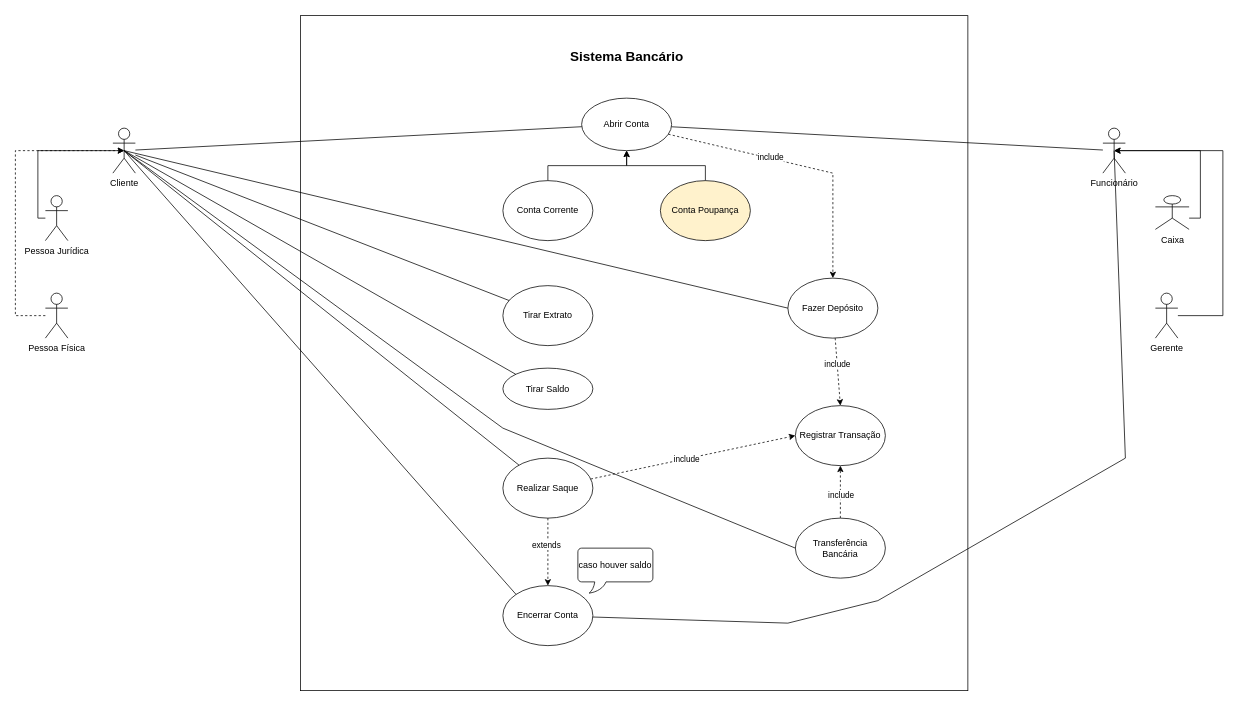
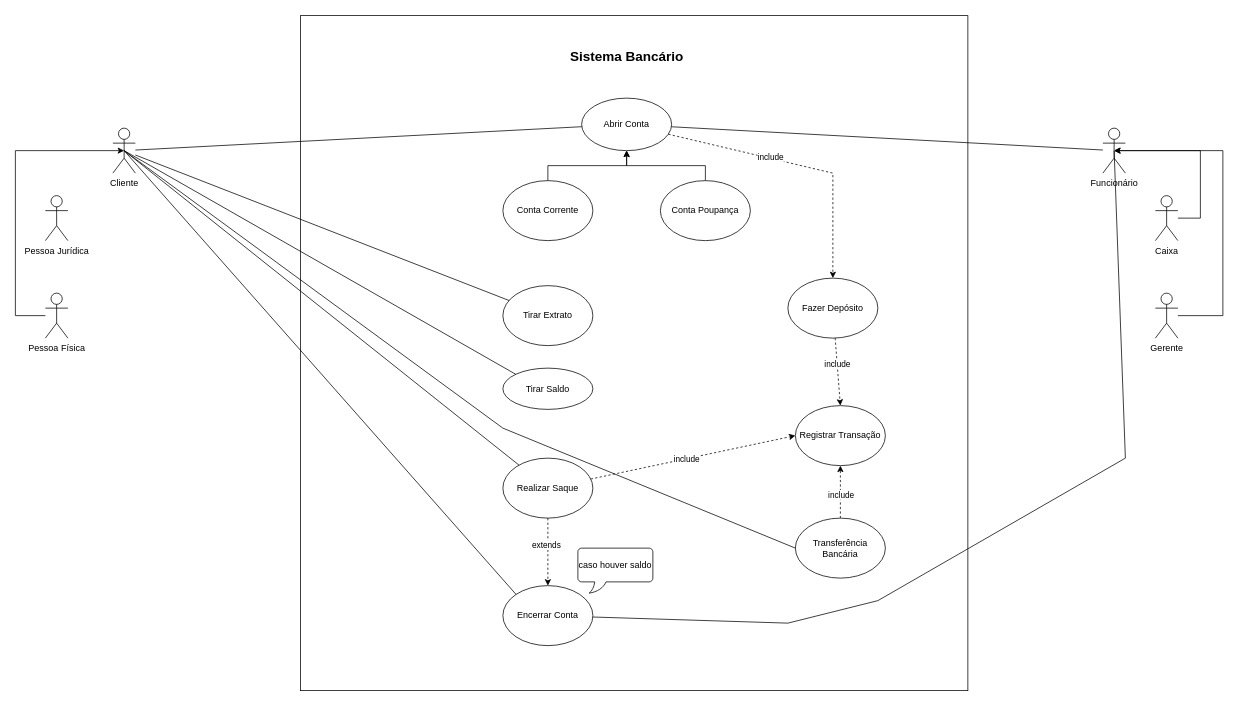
  <mxCell id="0" />
  <mxCell id="1" parent="0" />
  <mxCell id="2" value="Cliente" style="shape=umlActor;verticalLabelPosition=bottom;verticalAlign=top;html=1;outlineConnect=0;points=[[0,0.333,0,0,0],[0,1,0,0,0],[0.25,0.1,0,0,0],[0.5,0,0,0,0],[0.5,0.5,0,0,0],[0.75,0.1,0,0,0],[1,0.333,0,0,0],[1,1,0,0,0]];" parent="1" vertex="1"><mxGeometry x="150" y="170" width="30" height="60" as="geometry" /></mxCell>
  <mxCell id="3" value="Pessoa Física&lt;div&gt;&lt;br&gt;&lt;/div&gt;" style="shape=umlActor;verticalLabelPosition=bottom;verticalAlign=top;html=1;outlineConnect=0;" parent="1" vertex="1"><mxGeometry x="60" y="390" width="30" height="60" as="geometry" /></mxCell>
  <mxCell id="4" value="&lt;div&gt;Pessoa Jurídica&lt;/div&gt;&lt;div&gt;&lt;br&gt;&lt;/div&gt;" style="shape=umlActor;verticalLabelPosition=bottom;verticalAlign=top;html=1;outlineConnect=0;" parent="1" vertex="1"><mxGeometry x="60" y="260" width="30" height="60" as="geometry" /></mxCell>
  <mxCell id="5" value="Funcionário" style="shape=umlActor;verticalLabelPosition=bottom;verticalAlign=top;html=1;outlineConnect=0;" parent="1" vertex="1"><mxGeometry x="1470" y="170" width="30" height="60" as="geometry" /></mxCell>
  <mxCell id="6" value="Gerente" style="shape=umlActor;verticalLabelPosition=bottom;verticalAlign=top;html=1;outlineConnect=0;" parent="1" vertex="1"><mxGeometry x="1540" y="390" width="30" height="60" as="geometry" /></mxCell>
  <mxCell id="7" value="" style="rounded=0;whiteSpace=wrap;html=1;" parent="1" vertex="1"><mxGeometry x="400" y="20" width="890" height="900" as="geometry" /></mxCell>
  <mxCell id="8" value="&lt;b&gt;&lt;font style=&quot;font-size: 18px;&quot;&gt;Sistema Bancário&lt;/font&gt;&lt;/b&gt;" style="text;html=1;align=center;verticalAlign=middle;whiteSpace=wrap;rounded=0;" parent="1" vertex="1"><mxGeometry x="757.5" y="60" width="155" height="30" as="geometry" /></mxCell>
  <mxCell id="9" value="Abrir Conta" style="ellipse;whiteSpace=wrap;html=1;" parent="1" vertex="1"><mxGeometry x="775" y="130" width="120" height="70" as="geometry" /></mxCell>
  <mxCell id="10" style="edgeStyle=orthogonalEdgeStyle;rounded=0;orthogonalLoop=1;jettySize=auto;html=1;" parent="1" source="11" target="9" edge="1"><mxGeometry relative="1" as="geometry" /></mxCell>
  <mxCell id="11" value="Conta Corrente" style="ellipse;whiteSpace=wrap;html=1;" parent="1" vertex="1"><mxGeometry x="670" y="240" width="120" height="80" as="geometry" /></mxCell>
  <mxCell id="12" style="edgeStyle=orthogonalEdgeStyle;rounded=0;orthogonalLoop=1;jettySize=auto;html=1;" parent="1" source="37" target="9" edge="1"><mxGeometry relative="1" as="geometry" /></mxCell>
- <mxCell id="13" value="Caixa" style="shape=umlActor;verticalLabelPosition=bottom;verticalAlign=top;html=1;outlineConnect=0;" parent="1" vertex="1"><mxGeometry x="1540" y="260" width="45" height="45" as="geometry" /></mxCell>
+ <mxCell id="13" value="Caixa" style="shape=umlActor;verticalLabelPosition=bottom;verticalAlign=top;html=1;outlineConnect=0;" parent="1" vertex="1"><mxGeometry x="1540" y="260" width="30" height="60" as="geometry" /></mxCell>
  <mxCell id="14" value="" style="endArrow=none;html=1;rounded=0;" parent="1" source="2" target="9" edge="1"><mxGeometry width="50" height="50" relative="1" as="geometry"><mxPoint x="140" y="840" as="sourcePoint" /><mxPoint x="190" y="790" as="targetPoint" /></mxGeometry></mxCell>
  <mxCell id="15" value="" style="endArrow=none;html=1;rounded=0;" parent="1" source="9" target="5" edge="1"><mxGeometry width="50" height="50" relative="1" as="geometry"><mxPoint x="1400" y="820" as="sourcePoint" /><mxPoint x="1450" y="770" as="targetPoint" /></mxGeometry></mxCell>
  <mxCell id="16" value="Tirar Extrato" style="ellipse;whiteSpace=wrap;html=1;" parent="1" vertex="1"><mxGeometry x="670" y="380" width="120" height="80" as="geometry" /></mxCell>
  <mxCell id="17" value="Tirar Saldo" style="ellipse;whiteSpace=wrap;html=1;" parent="1" vertex="1"><mxGeometry x="670" y="490" width="120" height="55" as="geometry" /></mxCell>
  <mxCell id="18" value="Registrar Transação" style="ellipse;whiteSpace=wrap;html=1;" vertex="1" parent="1"><mxGeometry x="1060" y="540" width="120" height="80" as="geometry" /></mxCell>
  <mxCell id="19" value="Realizar Saque" style="ellipse;whiteSpace=wrap;html=1;" vertex="1" parent="1"><mxGeometry x="670" y="610" width="120" height="80" as="geometry" /></mxCell>
  <mxCell id="20" value="Fazer Depósito" style="ellipse;whiteSpace=wrap;html=1;" vertex="1" parent="1"><mxGeometry x="1050" y="370" width="120" height="80" as="geometry" /></mxCell>
  <mxCell id="21" value="Encerrar Conta" style="ellipse;whiteSpace=wrap;html=1;" vertex="1" parent="1"><mxGeometry x="670" y="780" width="120" height="80" as="geometry" /></mxCell>
  <mxCell id="22" value="" style="endArrow=none;html=1;rounded=0;" edge="1" parent="1" source="2" target="16"><mxGeometry width="50" height="50" relative="1" as="geometry"><mxPoint x="430" y="990" as="sourcePoint" /><mxPoint x="480" y="940" as="targetPoint" /></mxGeometry></mxCell>
  <mxCell id="23" value="" style="endArrow=none;html=1;rounded=0;entryX=0;entryY=0;entryDx=0;entryDy=0;exitX=0.5;exitY=0.5;exitDx=0;exitDy=0;exitPerimeter=0;" edge="1" parent="1" source="2" target="17"><mxGeometry width="50" height="50" relative="1" as="geometry"><mxPoint x="300" y="1130" as="sourcePoint" /><mxPoint x="350" y="1080" as="targetPoint" /></mxGeometry></mxCell>
  <mxCell id="24" value="" style="endArrow=none;html=1;rounded=0;entryX=0.5;entryY=0.5;entryDx=0;entryDy=0;entryPerimeter=0;" edge="1" parent="1" source="21" target="5"><mxGeometry width="50" height="50" relative="1" as="geometry"><mxPoint x="1300" y="1070" as="sourcePoint" /><mxPoint x="1350" y="1020" as="targetPoint" /><Array as="points"><mxPoint x="1050" y="830" /><mxPoint x="1170" y="800" /><mxPoint x="1500" y="610" /></Array></mxGeometry></mxCell>
  <mxCell id="25" value="" style="endArrow=none;html=1;rounded=0;entryX=0;entryY=0;entryDx=0;entryDy=0;exitX=0.5;exitY=0.5;exitDx=0;exitDy=0;exitPerimeter=0;" edge="1" parent="1" source="2" target="21"><mxGeometry width="50" height="50" relative="1" as="geometry"><mxPoint x="320" y="1180" as="sourcePoint" /><mxPoint x="370" y="1130" as="targetPoint" /></mxGeometry></mxCell>
  <mxCell id="26" value="" style="endArrow=classic;html=1;rounded=0;entryX=0.5;entryY=0;entryDx=0;entryDy=0;dashed=1;" edge="1" parent="1" source="20" target="18"><mxGeometry width="50" height="50" relative="1" as="geometry"><mxPoint x="671" y="1080" as="sourcePoint" /><mxPoint x="671" y="1150" as="targetPoint" /></mxGeometry></mxCell>
  <mxCell id="27" value="include" style="edgeLabel;html=1;align=center;verticalAlign=middle;resizable=0;points=[];" vertex="1" connectable="0" parent="26"><mxGeometry x="-0.225" relative="1" as="geometry"><mxPoint as="offset" /></mxGeometry></mxCell>
  <mxCell id="28" value="" style="endArrow=classic;html=1;rounded=0;entryX=0;entryY=0.5;entryDx=0;entryDy=0;dashed=1;" edge="1" parent="1" source="19" target="18"><mxGeometry width="50" height="50" relative="1" as="geometry"><mxPoint x="681" y="1030" as="sourcePoint" /><mxPoint x="611" y="1190" as="targetPoint" /></mxGeometry></mxCell>
  <mxCell id="29" value="include" style="edgeLabel;html=1;align=center;verticalAlign=middle;resizable=0;points=[];" vertex="1" connectable="0" parent="28"><mxGeometry x="-0.07" relative="1" as="geometry"><mxPoint as="offset" /></mxGeometry></mxCell>
  <mxCell id="30" value="" style="endArrow=classic;html=1;rounded=0;exitX=0.5;exitY=1;exitDx=0;exitDy=0;entryX=0.5;entryY=0;entryDx=0;entryDy=0;dashed=1;" edge="1" parent="1" source="19" target="21"><mxGeometry width="50" height="50" relative="1" as="geometry"><mxPoint x="530" y="1270" as="sourcePoint" /><mxPoint x="580" y="1220" as="targetPoint" /><Array as="points" /></mxGeometry></mxCell>
  <mxCell id="31" value="extends" style="edgeLabel;html=1;align=center;verticalAlign=middle;resizable=0;points=[];" vertex="1" connectable="0" parent="30"><mxGeometry x="-0.224" y="-3" relative="1" as="geometry"><mxPoint as="offset" /></mxGeometry></mxCell>
  <mxCell id="32" value="caso houver saldo" style="whiteSpace=wrap;html=1;shape=mxgraph.basic.roundRectCallout;dx=30;dy=15;size=5;boundedLbl=1;" vertex="1" parent="1"><mxGeometry x="770" y="730" width="100" height="60" as="geometry" /></mxCell>
  <mxCell id="33" value="" style="endArrow=none;html=1;rounded=0;exitX=0.5;exitY=0.5;exitDx=0;exitDy=0;exitPerimeter=0;" edge="1" parent="1" source="2" target="19"><mxGeometry width="50" height="50" relative="1" as="geometry"><mxPoint x="180" y="1160" as="sourcePoint" /><mxPoint x="230" y="1110" as="targetPoint" /></mxGeometry></mxCell>
- <mxCell id="34" value="" style="endArrow=none;html=1;rounded=0;entryX=0;entryY=0.5;entryDx=0;entryDy=0;exitX=0.5;exitY=0.5;exitDx=0;exitDy=0;exitPerimeter=0;" edge="1" parent="1" source="2" target="20"><mxGeometry width="50" height="50" relative="1" as="geometry"><mxPoint x="520" y="1010" as="sourcePoint" /><mxPoint x="628.574" y="1011.716" as="targetPoint" /></mxGeometry></mxCell>
  <mxCell id="35" value="" style="endArrow=classic;html=1;rounded=0;dashed=1;" edge="1" parent="1" source="9" target="20"><mxGeometry width="50" height="50" relative="1" as="geometry"><mxPoint x="864" y="195" as="sourcePoint" /><mxPoint x="1398" y="980" as="targetPoint" /><Array as="points"><mxPoint x="1110" y="230" /></Array></mxGeometry></mxCell>
  <mxCell id="36" value="include" style="edgeLabel;html=1;align=center;verticalAlign=middle;resizable=0;points=[];" vertex="1" connectable="0" parent="35"><mxGeometry x="-0.24" y="2" relative="1" as="geometry"><mxPoint as="offset" /></mxGeometry></mxCell>
- <mxCell id="37" value="Conta Poupança" style="ellipse;whiteSpace=wrap;html=1;fillColor=#fff2cc;" parent="1" vertex="1"><mxGeometry x="880" y="240" width="120" height="80" as="geometry" /></mxCell>
+ <mxCell id="37" value="Conta Poupança" style="ellipse;whiteSpace=wrap;html=1;" parent="1" vertex="1"><mxGeometry x="880" y="240" width="120" height="80" as="geometry" /></mxCell>
  <mxCell id="38" style="edgeStyle=orthogonalEdgeStyle;rounded=0;orthogonalLoop=1;jettySize=auto;html=1;entryX=0.5;entryY=0.5;entryDx=0;entryDy=0;entryPerimeter=0;" edge="1" parent="1" source="6" target="5"><mxGeometry relative="1" as="geometry"><Array as="points"><mxPoint x="1630" y="420" /><mxPoint x="1630" y="200" /></Array></mxGeometry></mxCell>
  <mxCell id="39" style="edgeStyle=orthogonalEdgeStyle;rounded=0;orthogonalLoop=1;jettySize=auto;html=1;entryX=0.5;entryY=0.5;entryDx=0;entryDy=0;entryPerimeter=0;" edge="1" parent="1" source="13" target="5"><mxGeometry relative="1" as="geometry"><Array as="points"><mxPoint x="1600" y="290" /><mxPoint x="1600" y="200" /></Array></mxGeometry></mxCell>
- <mxCell id="40" style="edgeStyle=orthogonalEdgeStyle;rounded=0;orthogonalLoop=1;jettySize=auto;html=1;entryX=0.5;entryY=0.5;entryDx=0;entryDy=0;entryPerimeter=0;dashed=1;" edge="1" parent="1" source="3" target="2"><mxGeometry relative="1" as="geometry"><Array as="points"><mxPoint x="20" y="420" /><mxPoint x="20" y="200" /></Array></mxGeometry></mxCell>
- <mxCell id="41" style="edgeStyle=orthogonalEdgeStyle;rounded=0;orthogonalLoop=1;jettySize=auto;html=1;entryX=0.5;entryY=0.5;entryDx=0;entryDy=0;entryPerimeter=0;" edge="1" parent="1" source="4" target="2"><mxGeometry relative="1" as="geometry"><Array as="points"><mxPoint x="50" y="290" /><mxPoint x="50" y="200" /></Array></mxGeometry></mxCell>
+ <mxCell id="40" style="edgeStyle=orthogonalEdgeStyle;rounded=0;orthogonalLoop=1;jettySize=auto;html=1;entryX=0.5;entryY=0.5;entryDx=0;entryDy=0;entryPerimeter=0;" edge="1" parent="1" source="3" target="2"><mxGeometry relative="1" as="geometry"><Array as="points"><mxPoint x="20" y="420" /><mxPoint x="20" y="200" /></Array></mxGeometry></mxCell>
  <mxCell id="42" style="edgeStyle=orthogonalEdgeStyle;rounded=0;orthogonalLoop=1;jettySize=auto;html=1;dashed=1;" edge="1" parent="1" source="44" target="18"><mxGeometry relative="1" as="geometry" /></mxCell>
  <mxCell id="43" value="include" style="edgeLabel;html=1;align=center;verticalAlign=middle;resizable=0;points=[];" vertex="1" connectable="0" parent="42"><mxGeometry x="-0.076" relative="1" as="geometry"><mxPoint as="offset" /></mxGeometry></mxCell>
  <mxCell id="44" value="Transferência Bancária" style="ellipse;whiteSpace=wrap;html=1;" vertex="1" parent="1"><mxGeometry x="1060" y="690" width="120" height="80" as="geometry" /></mxCell>
  <mxCell id="45" value="" style="endArrow=none;html=1;rounded=0;entryX=0;entryY=0.5;entryDx=0;entryDy=0;exitX=0.5;exitY=0.5;exitDx=0;exitDy=0;exitPerimeter=0;" edge="1" parent="1" source="2" target="44"><mxGeometry width="50" height="50" relative="1" as="geometry"><mxPoint x="980" y="730" as="sourcePoint" /><mxPoint x="1030" y="680" as="targetPoint" /><Array as="points"><mxPoint x="670" y="570" /></Array></mxGeometry></mxCell>
